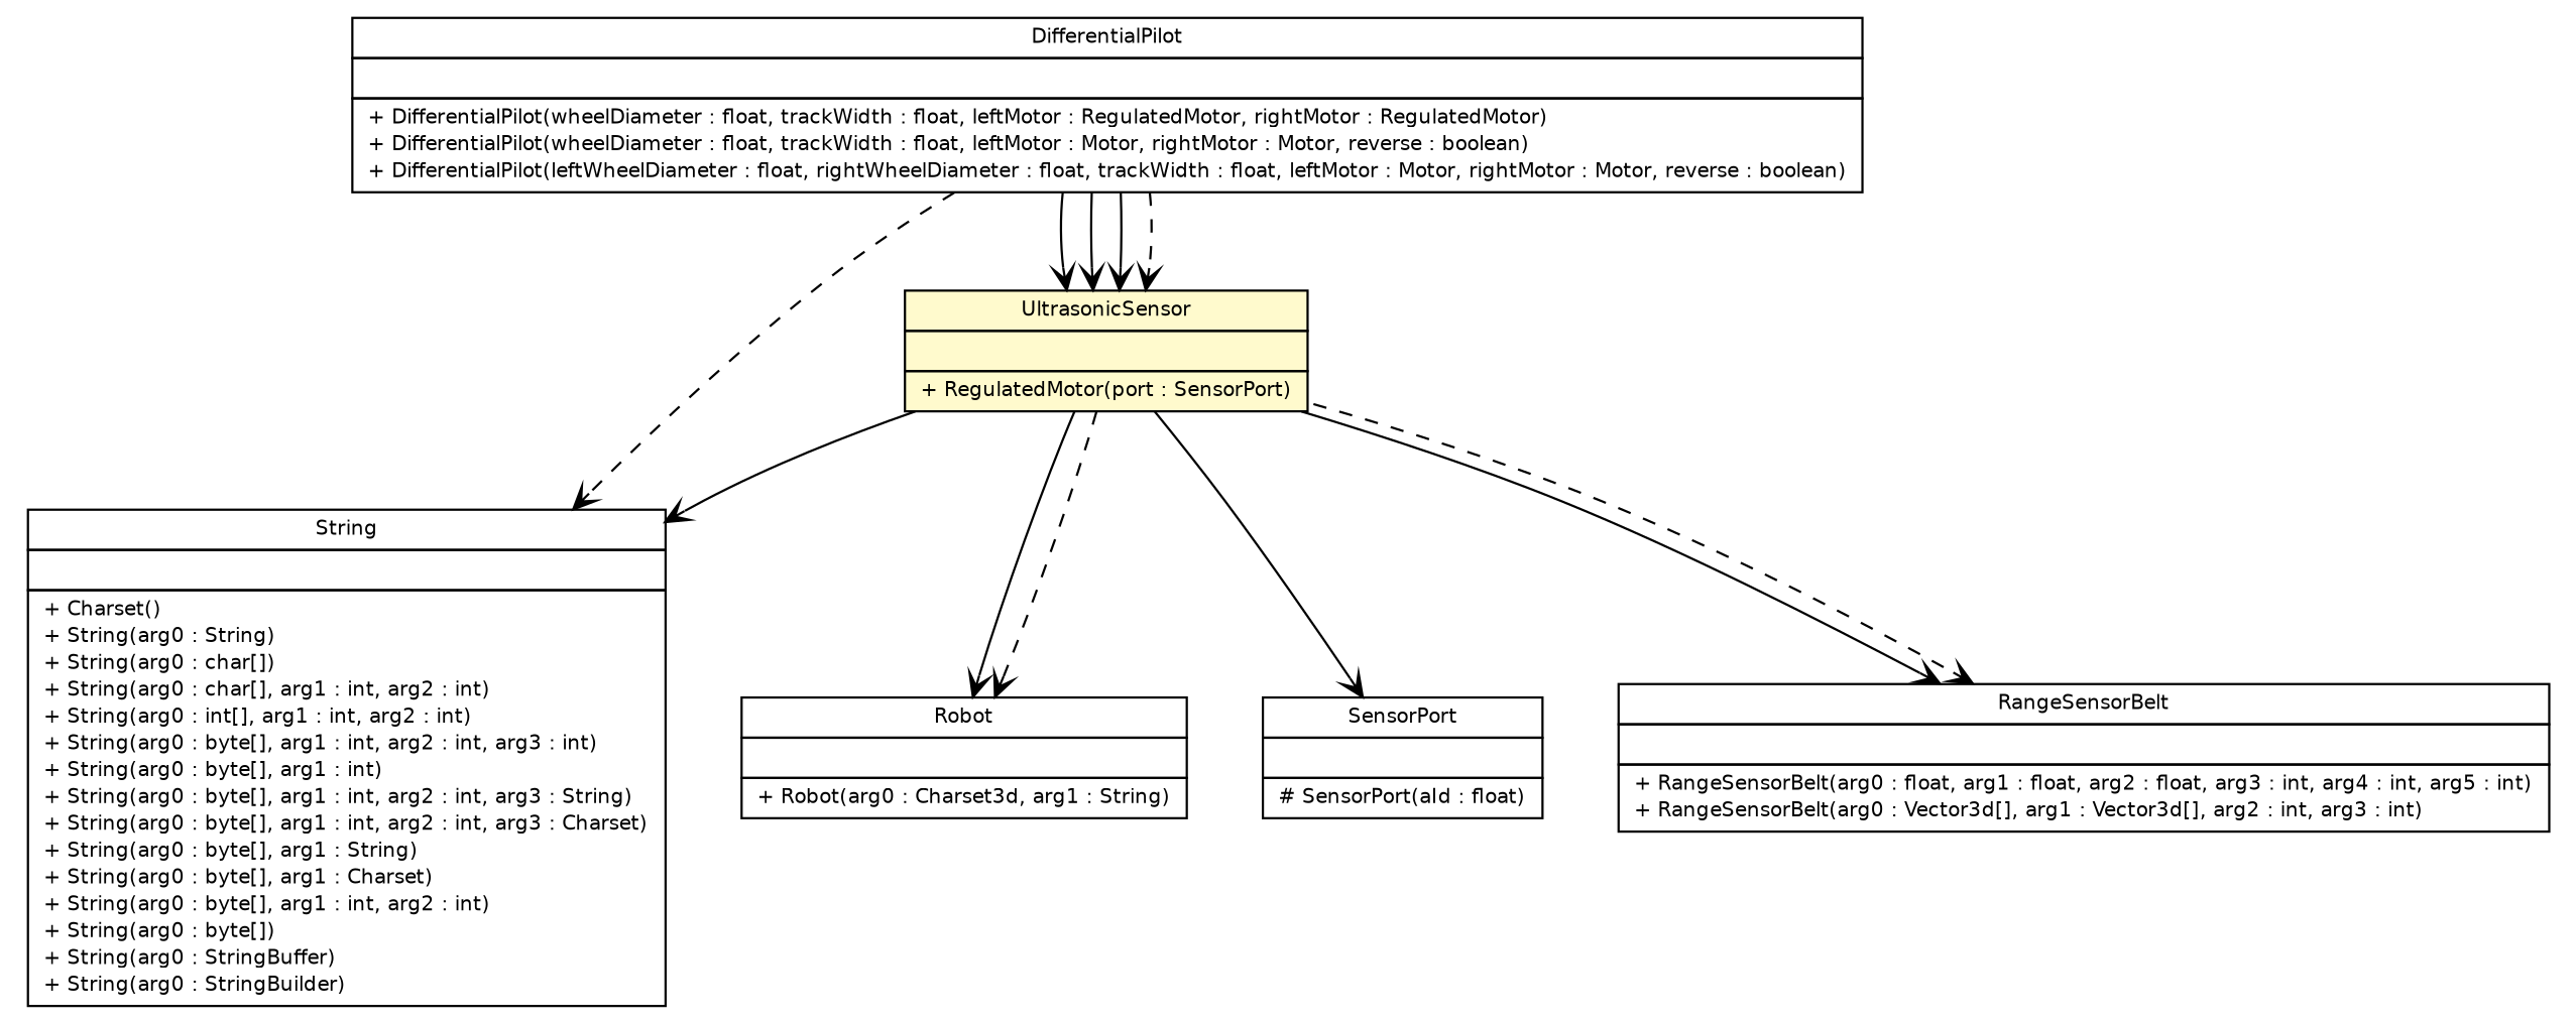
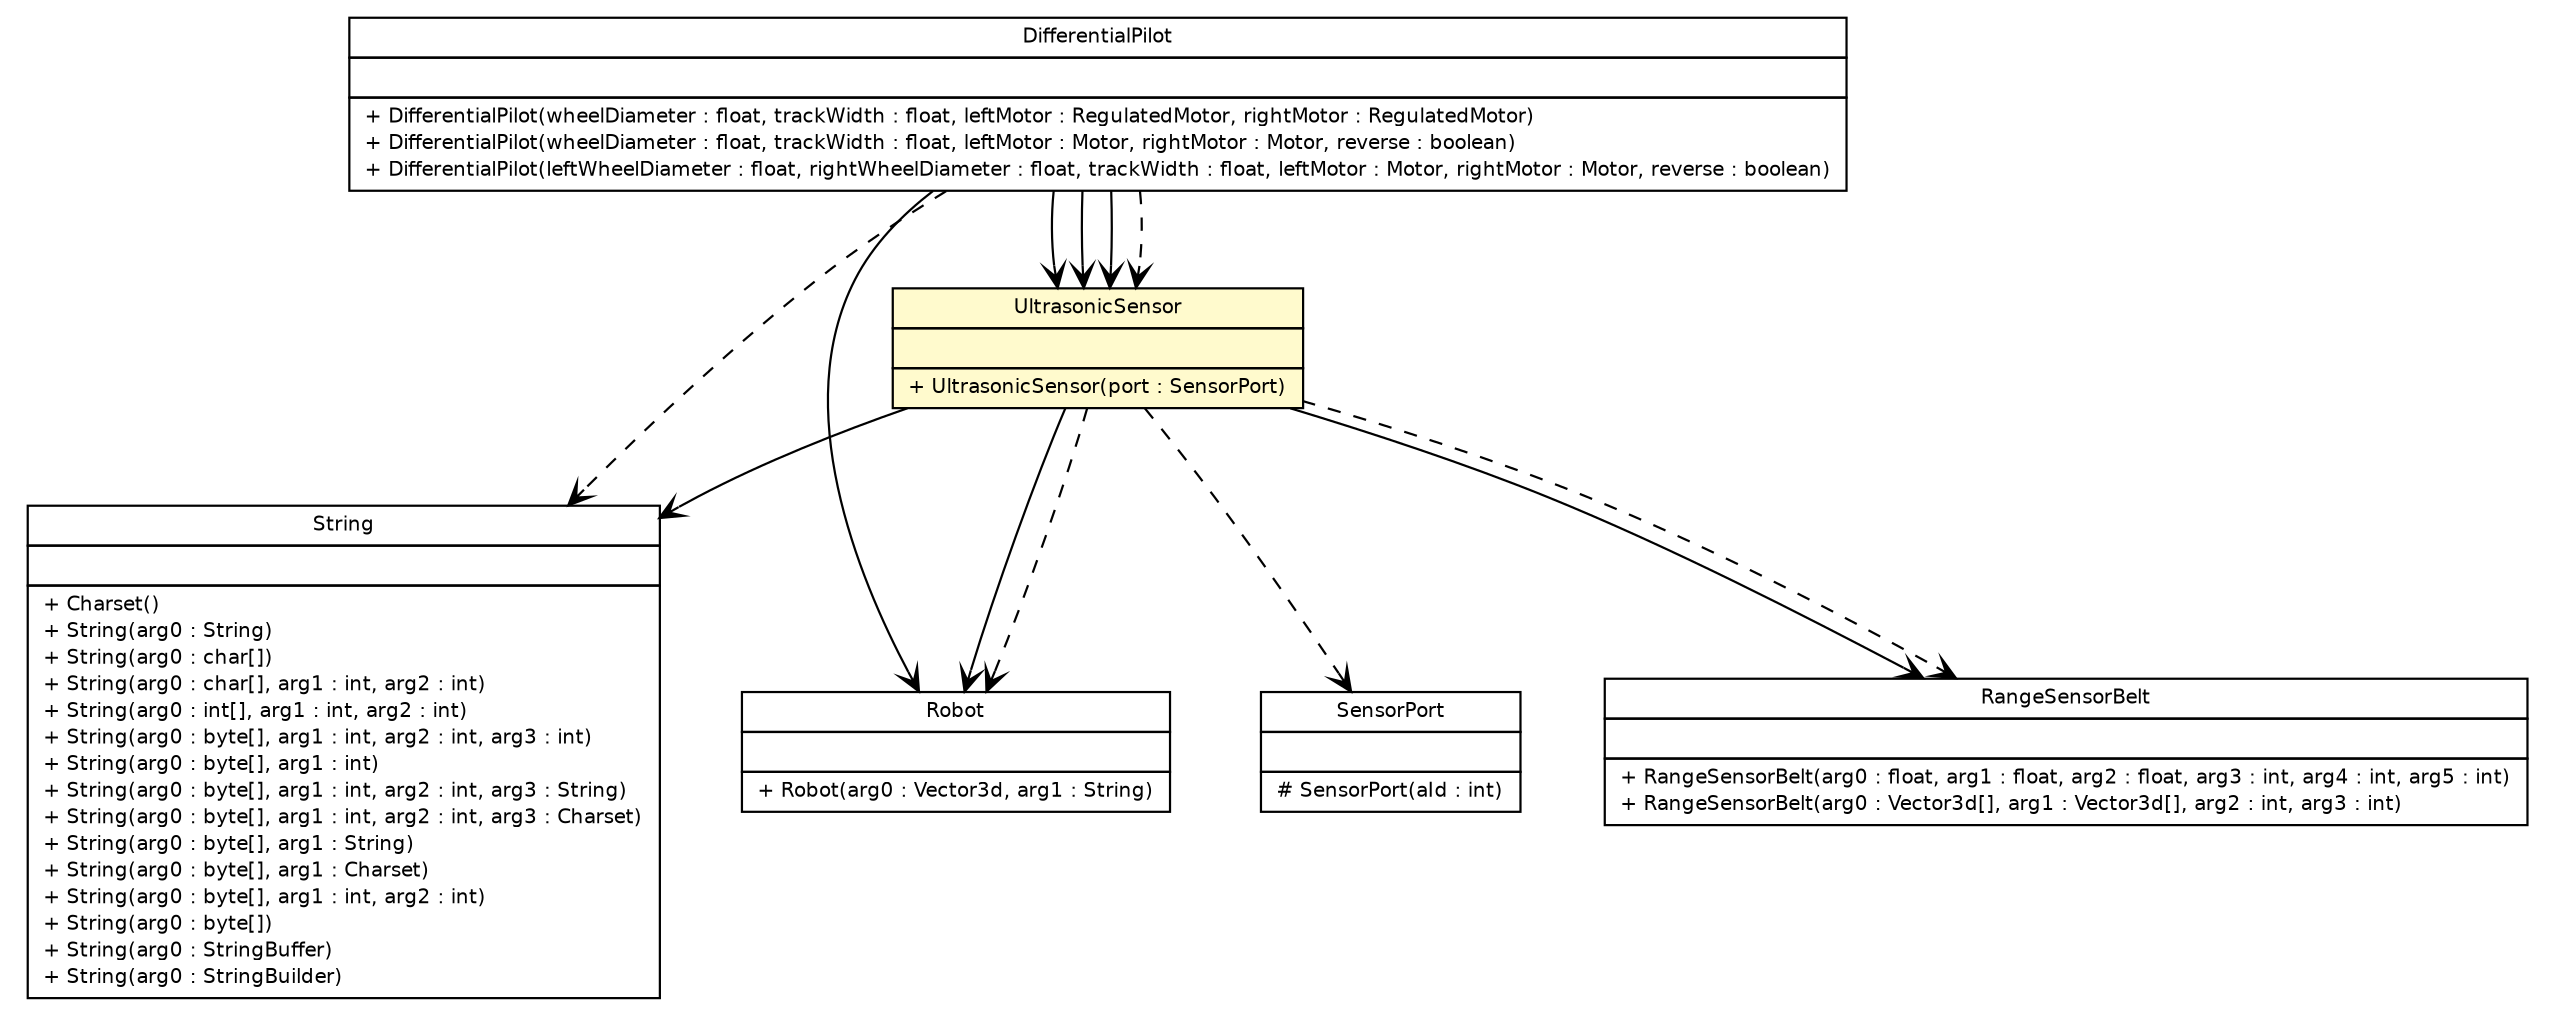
  digraph {
    nodesep=0.25
    ranksep=0.5
    node [fontcolor=black fontname=Helvetica fontsize=9.0 shape=plaintext]
    edge [arrowhead=open color=black fontcolor=black fontname=Helvetica fontsize=10.0 headport=p labelfontname=Helvetica labelfontsize=10 tailport=p]
    n1 [label=<<table title="es.upm.dit.gsi.gsilejos.lejos.robotics.navigation.DifferentialPilot" border="0" cellborder="1" cellspacing="0" cellpadding="2" port="p" href="../robotics/navigation/DifferentialPilot.html"> 		<tr><td><table border="0" cellspacing="0" cellpadding="1"> <tr><td align="center" balign="center"> DifferentialPilot </td></tr> 		</table></td></tr> 		<tr><td><table border="0" cellspacing="0" cellpadding="1"> <tr><td align="left" balign="left">  </td></tr> 		</table></td></tr> 		<tr><td><table border="0" cellspacing="0" cellpadding="1"> <tr><td align="left" balign="left"> + DifferentialPilot(wheelDiameter : float, trackWidth : float, leftMotor : RegulatedMotor, rightMotor : RegulatedMotor) </td></tr> <tr><td align="left" balign="left"> + DifferentialPilot(wheelDiameter : float, trackWidth : float, leftMotor : Motor, rightMotor : Motor, reverse : boolean) </td></tr> <tr><td align="left" balign="left"> + DifferentialPilot(leftWheelDiameter : float, rightWheelDiameter : float, trackWidth : float, leftMotor : Motor, rightMotor : Motor, reverse : boolean) </td></tr> 		</table></td></tr> 		</table>>]
-   n2 [label=<<table title="es.upm.dit.gsi.gsilejos.lejos.nxt.UltrasonicSensor" border="0" cellborder="1" cellspacing="0" cellpadding="2" port="p" bgcolor="lemonChiffon" href="./UltrasonicSensor.html"> 		<tr><td><table border="0" cellspacing="0" cellpadding="1"> <tr><td align="center" balign="center"> UltrasonicSensor </td></tr> 		</table></td></tr> 		<tr><td><table border="0" cellspacing="0" cellpadding="1"> <tr><td align="left" balign="left">  </td></tr> 		</table></td></tr> 		<tr><td><table border="0" cellspacing="0" cellpadding="1"> <tr><td align="left" balign="left"> + RegulatedMotor(port : SensorPort) </td></tr> 		</table></td></tr> 		</table>>]
-   n3 [label=<<table title="simbad.sim.Robot" border="0" cellborder="1" cellspacing="0" cellpadding="2" port="p" href="http://java.sun.com/j2se/1.4.2/docs/api/simbad/sim/Robot.html"> 		<tr><td><table border="0" cellspacing="0" cellpadding="1"> <tr><td align="center" balign="center"> Robot </td></tr> 		</table></td></tr> 		<tr><td><table border="0" cellspacing="0" cellpadding="1"> <tr><td align="left" balign="left">  </td></tr> 		</table></td></tr> 		<tr><td><table border="0" cellspacing="0" cellpadding="1"> <tr><td align="left" balign="left"> + Robot(arg0 : Charset3d, arg1 : String) </td></tr> 		</table></td></tr> 		</table>>]
+   n2 [label=<<table title="es.upm.dit.gsi.gsilejos.lejos.nxt.UltrasonicSensor" border="0" cellborder="1" cellspacing="0" cellpadding="2" port="p" bgcolor="lemonChiffon" href="./UltrasonicSensor.html"> 		<tr><td><table border="0" cellspacing="0" cellpadding="1"> <tr><td align="center" balign="center"> UltrasonicSensor </td></tr> 		</table></td></tr> 		<tr><td><table border="0" cellspacing="0" cellpadding="1"> <tr><td align="left" balign="left">  </td></tr> 		</table></td></tr> 		<tr><td><table border="0" cellspacing="0" cellpadding="1"> <tr><td align="left" balign="left"> + UltrasonicSensor(port : SensorPort) </td></tr> 		</table></td></tr> 		</table>>]
+   n3 [label=<<table title="simbad.sim.Robot" border="0" cellborder="1" cellspacing="0" cellpadding="2" port="p" href="http://java.sun.com/j2se/1.4.2/docs/api/simbad/sim/Robot.html"> 		<tr><td><table border="0" cellspacing="0" cellpadding="1"> <tr><td align="center" balign="center"> Robot </td></tr> 		</table></td></tr> 		<tr><td><table border="0" cellspacing="0" cellpadding="1"> <tr><td align="left" balign="left">  </td></tr> 		</table></td></tr> 		<tr><td><table border="0" cellspacing="0" cellpadding="1"> <tr><td align="left" balign="left"> + Robot(arg0 : Vector3d, arg1 : String) </td></tr> 		</table></td></tr> 		</table>>]
    n4 [label=<<table title="java.lang.String" border="0" cellborder="1" cellspacing="0" cellpadding="2" port="p" href="http://java.sun.com/j2se/1.4.2/docs/api/java/lang/String.html"> 		<tr><td><table border="0" cellspacing="0" cellpadding="1"> <tr><td align="center" balign="center"> String </td></tr> 		</table></td></tr> 		<tr><td><table border="0" cellspacing="0" cellpadding="1"> <tr><td align="left" balign="left">  </td></tr> 		</table></td></tr> 		<tr><td><table border="0" cellspacing="0" cellpadding="1"> <tr><td align="left" balign="left"> + Charset() </td></tr> <tr><td align="left" balign="left"> + String(arg0 : String) </td></tr> <tr><td align="left" balign="left"> + String(arg0 : char[]) </td></tr> <tr><td align="left" balign="left"> + String(arg0 : char[], arg1 : int, arg2 : int) </td></tr> <tr><td align="left" balign="left"> + String(arg0 : int[], arg1 : int, arg2 : int) </td></tr> <tr><td align="left" balign="left"> + String(arg0 : byte[], arg1 : int, arg2 : int, arg3 : int) </td></tr> <tr><td align="left" balign="left"> + String(arg0 : byte[], arg1 : int) </td></tr> <tr><td align="left" balign="left"> + String(arg0 : byte[], arg1 : int, arg2 : int, arg3 : String) </td></tr> <tr><td align="left" balign="left"> + String(arg0 : byte[], arg1 : int, arg2 : int, arg3 : Charset) </td></tr> <tr><td align="left" balign="left"> + String(arg0 : byte[], arg1 : String) </td></tr> <tr><td align="left" balign="left"> + String(arg0 : byte[], arg1 : Charset) </td></tr> <tr><td align="left" balign="left"> + String(arg0 : byte[], arg1 : int, arg2 : int) </td></tr> <tr><td align="left" balign="left"> + String(arg0 : byte[]) </td></tr> <tr><td align="left" balign="left"> + String(arg0 : StringBuffer) </td></tr> <tr><td align="left" balign="left"> + String(arg0 : StringBuilder) </td></tr> 		</table></td></tr> 		</table>>]
-   n5 [label=<<table title="es.upm.dit.gsi.gsilejos.lejos.nxt.SensorPort" border="0" cellborder="1" cellspacing="0" cellpadding="2" port="p" href="./SensorPort.html"> 		<tr><td><table border="0" cellspacing="0" cellpadding="1"> <tr><td align="center" balign="center"> SensorPort </td></tr> 		</table></td></tr> 		<tr><td><table border="0" cellspacing="0" cellpadding="1"> <tr><td align="left" balign="left">  </td></tr> 		</table></td></tr> 		<tr><td><table border="0" cellspacing="0" cellpadding="1"> <tr><td align="left" balign="left"> # SensorPort(aId : float) </td></tr> 		</table></td></tr> 		</table>>]
+   n5 [label=<<table title="es.upm.dit.gsi.gsilejos.lejos.nxt.SensorPort" border="0" cellborder="1" cellspacing="0" cellpadding="2" port="p" href="./SensorPort.html"> 		<tr><td><table border="0" cellspacing="0" cellpadding="1"> <tr><td align="center" balign="center"> SensorPort </td></tr> 		</table></td></tr> 		<tr><td><table border="0" cellspacing="0" cellpadding="1"> <tr><td align="left" balign="left">  </td></tr> 		</table></td></tr> 		<tr><td><table border="0" cellspacing="0" cellpadding="1"> <tr><td align="left" balign="left"> # SensorPort(aId : int) </td></tr> 		</table></td></tr> 		</table>>]
    n6 [label=<<table title="simbad.sim.RangeSensorBelt" border="0" cellborder="1" cellspacing="0" cellpadding="2" port="p" href="http://java.sun.com/j2se/1.4.2/docs/api/simbad/sim/RangeSensorBelt.html"> 		<tr><td><table border="0" cellspacing="0" cellpadding="1"> <tr><td align="center" balign="center"> RangeSensorBelt </td></tr> 		</table></td></tr> 		<tr><td><table border="0" cellspacing="0" cellpadding="1"> <tr><td align="left" balign="left">  </td></tr> 		</table></td></tr> 		<tr><td><table border="0" cellspacing="0" cellpadding="1"> <tr><td align="left" balign="left"> + RangeSensorBelt(arg0 : float, arg1 : float, arg2 : float, arg3 : int, arg4 : int, arg5 : int) </td></tr> <tr><td align="left" balign="left"> + RangeSensorBelt(arg0 : Vector3d[], arg1 : Vector3d[], arg2 : int, arg3 : int) </td></tr> 		</table></td></tr> 		</table>>]
    n1 -> n2
    n1 -> n2
    n1 -> n2
    n1 -> n2 [style=dashed]
+   n1 -> n3
    n1 -> n4 [style=dashed]
    n2 -> n3
    n2 -> n3 [style=dashed]
    n2 -> n4 [style=solid]
-   n2 -> n5
+   n2 -> n5 [style=dashed]
    n2 -> n6
    n2 -> n6 [style=dashed]
  }
